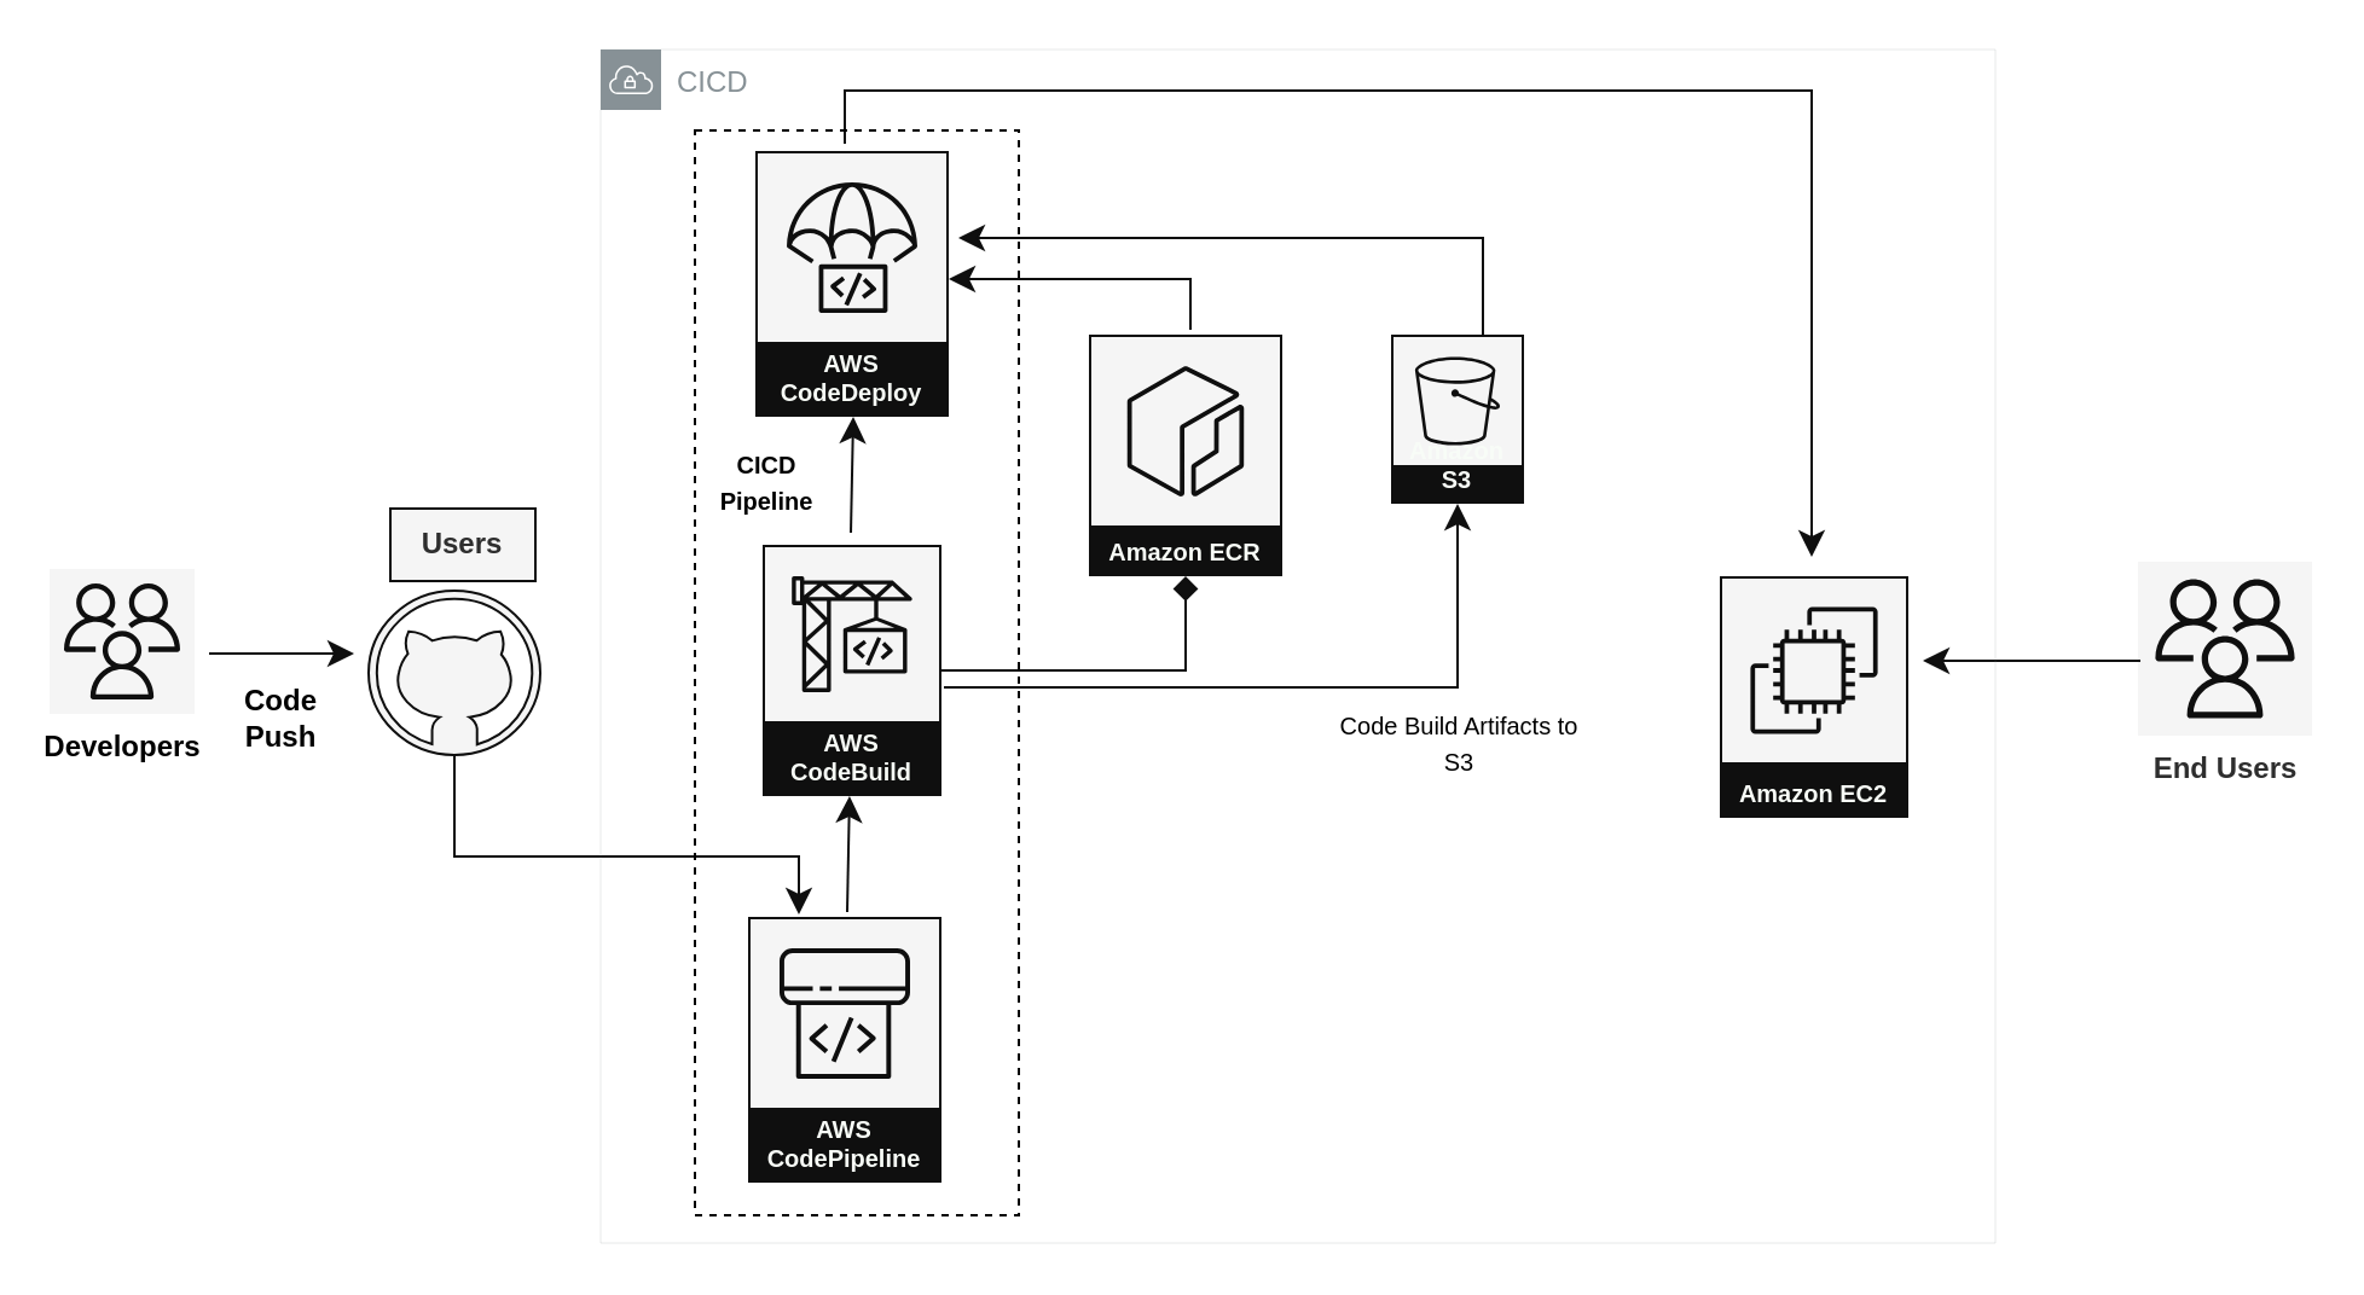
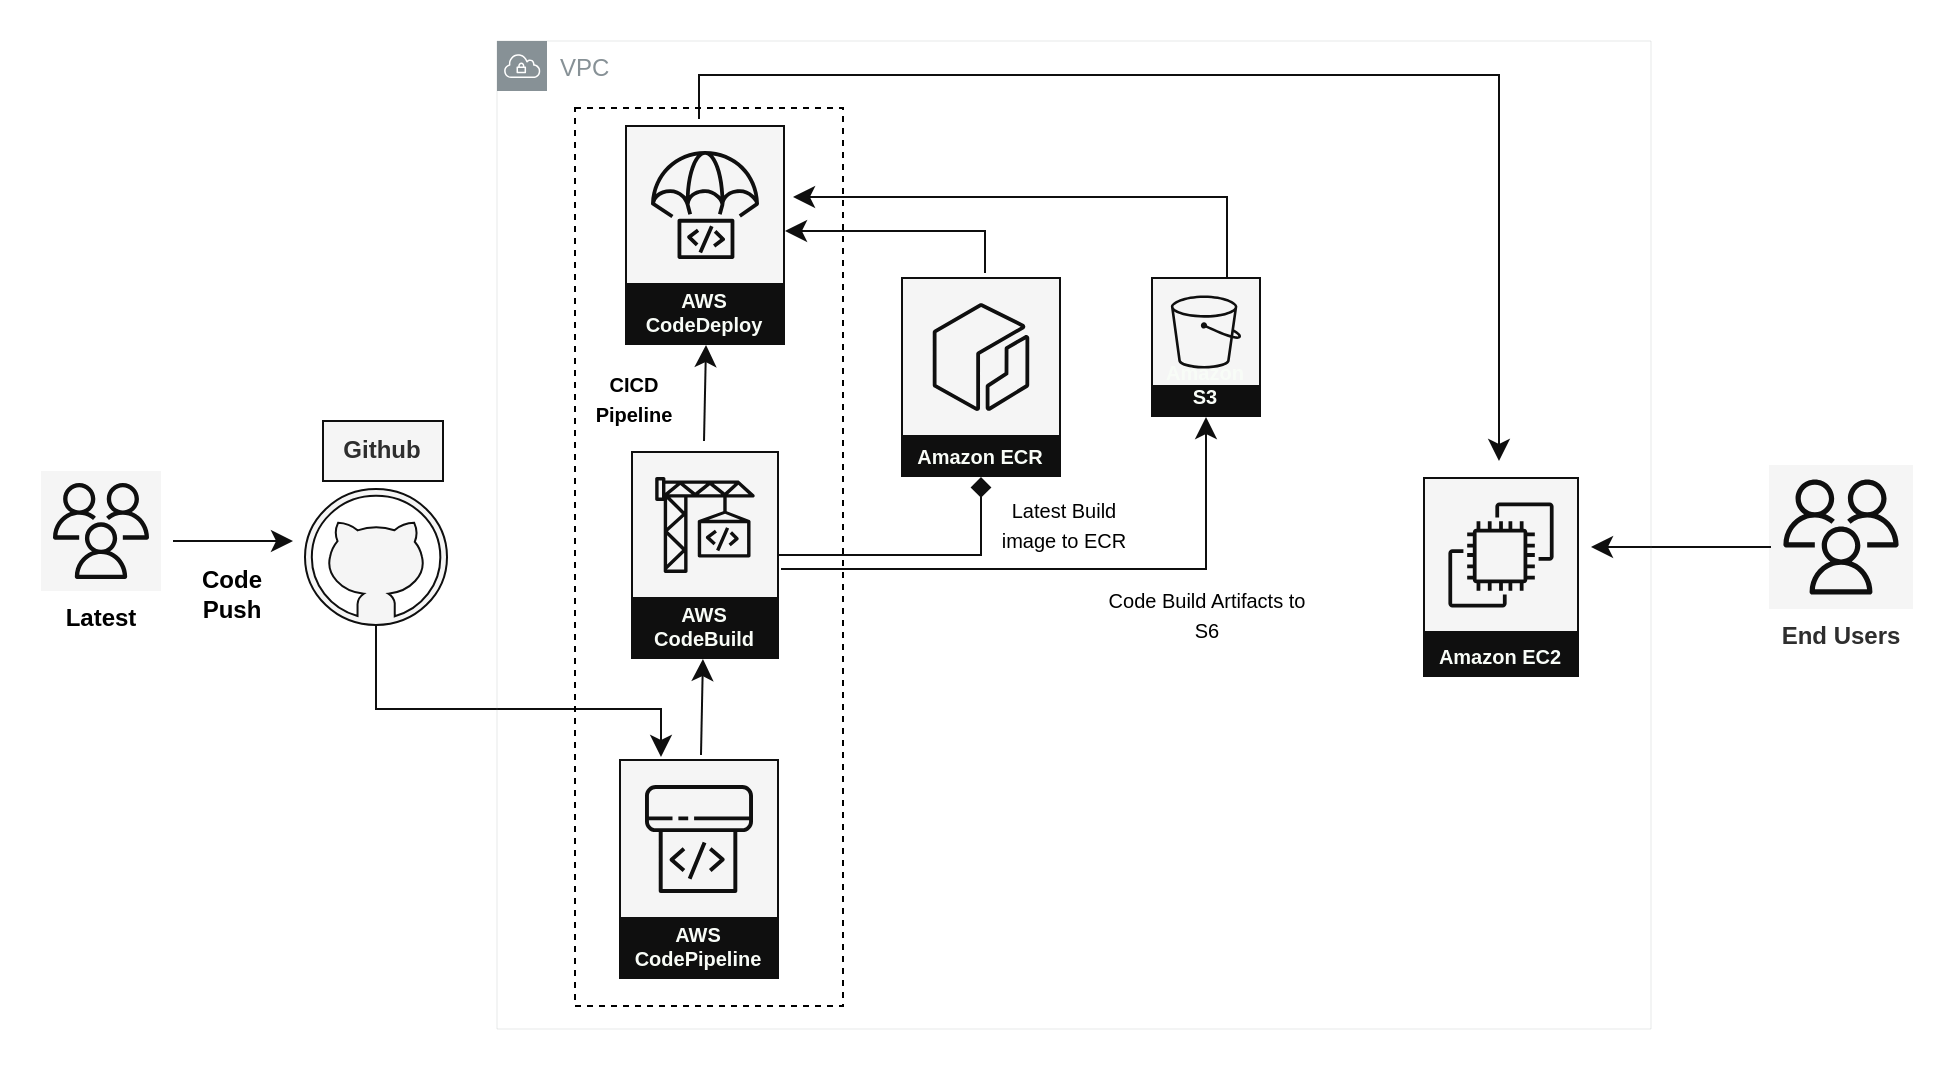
  <mxCell id="0" />
  <mxCell id="1" parent="0" />
  <mxCell id="2" value="" style="verticalLabelPosition=bottom;html=1;verticalAlign=top;align=center;shape=mxgraph.azure.github_code;pointerEvents=1;backgroundOutline=1;metaEdit=0;snapToPoint=1;fillColor=#f5f5f5;strokeColor=#0F0F0F;fontColor=light-dark(#f8fcf7, #c1c1c1);" vertex="1" parent="1"><mxGeometry x="152" y="244" width="71" height="68" as="geometry" /></mxCell>
  <mxCell id="3" value="AWS CodePipeline" style="sketch=0;outlineConnect=0;dashed=0;verticalLabelPosition=middle;verticalAlign=bottom;align=center;html=1;whiteSpace=wrap;fontSize=10;fontStyle=1;spacing=3;shape=mxgraph.aws4.productIcon;prIcon=mxgraph.aws4.codepipeline;backgroundOutline=1;metaEdit=0;snapToPoint=1;fillColor=#f5f5f5;strokeColor=#0F0F0F;fontColor=light-dark(#f8fcf7, #c1c1c1);" vertex="1" parent="1"><mxGeometry x="309" y="379" width="80" height="110" as="geometry" /></mxCell>
  <mxCell id="4" value="AWS CodeBuild" style="sketch=0;outlineConnect=0;dashed=0;verticalLabelPosition=middle;verticalAlign=bottom;align=center;html=1;whiteSpace=wrap;fontSize=10;fontStyle=1;spacing=3;shape=mxgraph.aws4.productIcon;prIcon=mxgraph.aws4.codebuild;backgroundOutline=1;metaEdit=0;snapToPoint=1;fillColor=#f5f5f5;strokeColor=#0F0F0F;fontColor=light-dark(#f8fcf7, #c1c1c1);" vertex="1" parent="1"><mxGeometry x="315" y="225" width="74" height="104" as="geometry" /></mxCell>
  <mxCell id="5" value="AWS CodeDeploy" style="sketch=0;outlineConnect=0;dashed=0;verticalLabelPosition=middle;verticalAlign=bottom;align=center;html=1;whiteSpace=wrap;fontSize=10;fontStyle=1;spacing=3;shape=mxgraph.aws4.productIcon;prIcon=mxgraph.aws4.codedeploy;backgroundOutline=1;metaEdit=0;snapToPoint=1;fillColor=#f5f5f5;strokeColor=#0F0F0F;fontColor=light-dark(#f8fcf7, #c1c1c1);" vertex="1" parent="1"><mxGeometry x="312" y="62" width="80" height="110" as="geometry" /></mxCell>
  <mxCell id="6" value="Amazon ECR" style="sketch=0;outlineConnect=0;dashed=0;verticalLabelPosition=middle;verticalAlign=bottom;align=center;html=1;whiteSpace=wrap;fontSize=10;fontStyle=1;spacing=3;shape=mxgraph.aws4.productIcon;prIcon=mxgraph.aws4.ecr;backgroundOutline=1;metaEdit=0;snapToPoint=1;fillColor=#f5f5f5;strokeColor=#0F0F0F;fontColor=light-dark(#f8fcf7, #c1c1c1);" vertex="1" parent="1"><mxGeometry x="450" y="138" width="80" height="100" as="geometry" /></mxCell>
  <mxCell id="7" value="Amazon S3" style="sketch=0;outlineConnect=0;dashed=0;verticalLabelPosition=middle;verticalAlign=bottom;align=center;html=1;whiteSpace=wrap;fontSize=10;fontStyle=1;spacing=3;shape=mxgraph.aws4.productIcon;prIcon=mxgraph.aws4.s3;backgroundOutline=1;metaEdit=0;snapToPoint=1;fillColor=#f5f5f5;strokeColor=#0F0F0F;fontColor=light-dark(#f8fcf7, #c1c1c1);" vertex="1" parent="1"><mxGeometry x="575" y="138" width="55" height="70" as="geometry" /></mxCell>
  <mxCell id="8" value="Amazon EC2" style="sketch=0;outlineConnect=0;dashed=0;verticalLabelPosition=middle;verticalAlign=bottom;align=center;html=1;whiteSpace=wrap;fontSize=10;fontStyle=1;spacing=3;shape=mxgraph.aws4.productIcon;prIcon=mxgraph.aws4.ec2;backgroundOutline=1;metaEdit=0;snapToPoint=1;fillColor=#f5f5f5;strokeColor=#0F0F0F;fontColor=light-dark(#f8fcf7, #c1c1c1);" vertex="1" parent="1"><mxGeometry x="711" y="238" width="78" height="100" as="geometry" /></mxCell>
- <mxCell id="9" value="&lt;b&gt;&lt;font style=&quot;color: rgb(0, 0, 0);&quot;&gt;Developers&lt;/font&gt;&lt;/b&gt;" style="sketch=0;outlineConnect=0;dashed=0;verticalLabelPosition=bottom;verticalAlign=top;align=center;html=1;fontSize=12;fontStyle=0;aspect=fixed;shape=mxgraph.aws4.resourceIcon;resIcon=mxgraph.aws4.users;backgroundOutline=1;metaEdit=0;snapToPoint=1;fillColor=#f5f5f5;strokeColor=#0F0F0F;fontColor=light-dark(#f8fcf7, #c1c1c1);" vertex="1" parent="1"><mxGeometry x="20" y="235" width="60" height="60" as="geometry" /></mxCell>
+ <mxCell id="9" value="&lt;b&gt;&lt;font style=&quot;color: rgb(0, 0, 0);&quot;&gt;Latest&lt;/font&gt;&lt;/b&gt;" style="sketch=0;outlineConnect=0;dashed=0;verticalLabelPosition=bottom;verticalAlign=top;align=center;html=1;fontSize=12;fontStyle=0;aspect=fixed;shape=mxgraph.aws4.resourceIcon;resIcon=mxgraph.aws4.users;backgroundOutline=1;metaEdit=0;snapToPoint=1;fillColor=#f5f5f5;strokeColor=#0F0F0F;fontColor=light-dark(#f8fcf7, #c1c1c1);" vertex="1" parent="1"><mxGeometry x="20" y="235" width="60" height="60" as="geometry" /></mxCell>
  <mxCell id="10" value="" style="endArrow=classic;html=1;rounded=0;fontSize=12;startSize=8;endSize=8;curved=1;backgroundOutline=1;metaEdit=0;snapToPoint=1;fillColor=#f5f5f5;strokeColor=#0F0F0F;fontColor=light-dark(#f8fcf7, #c1c1c1);" edge="1" parent="1"><mxGeometry width="50" height="50" relative="1" as="geometry"><mxPoint x="86" y="270" as="sourcePoint" /><mxPoint x="146" y="270" as="targetPoint" /></mxGeometry></mxCell>
  <mxCell id="11" value="" style="edgeStyle=segmentEdgeStyle;endArrow=diamond;html=1;curved=0;rounded=0;endSize=8;startSize=8;fontSize=12;backgroundOutline=1;metaEdit=0;snapToPoint=1;fillColor=#f5f5f5;strokeColor=#0F0F0F;fontColor=light-dark(#f8fcf7, #c1c1c1);" edge="1" parent="1" source="4" target="6"><mxGeometry width="50" height="50" relative="1" as="geometry"><mxPoint x="155" y="353" as="sourcePoint" /><mxPoint x="234.5" y="452" as="targetPoint" /></mxGeometry></mxCell>
  <mxCell id="12" value="" style="edgeStyle=segmentEdgeStyle;endArrow=classic;html=1;curved=0;rounded=0;endSize=8;startSize=8;fontSize=12;backgroundOutline=1;metaEdit=0;snapToPoint=1;fillColor=#f5f5f5;strokeColor=#0F0F0F;fontColor=light-dark(#f8fcf7, #c1c1c1);" edge="1" parent="1" target="7"><mxGeometry width="50" height="50" relative="1" as="geometry"><mxPoint x="390" y="284" as="sourcePoint" /><mxPoint x="653" y="351" as="targetPoint" /></mxGeometry></mxCell>
  <mxCell id="13" value="" style="edgeStyle=segmentEdgeStyle;endArrow=classic;html=1;curved=0;rounded=0;endSize=8;startSize=8;fontSize=12;backgroundOutline=1;metaEdit=0;snapToPoint=1;fillColor=#f5f5f5;strokeColor=#0F0F0F;fontColor=light-dark(#f8fcf7, #c1c1c1);" edge="1" parent="1" source="7"><mxGeometry width="50" height="50" relative="1" as="geometry"><mxPoint x="605" y="137" as="sourcePoint" /><mxPoint x="396" y="98" as="targetPoint" /><Array as="points"><mxPoint x="613" y="98" /></Array></mxGeometry></mxCell>
  <mxCell id="14" value="" style="edgeStyle=elbowEdgeStyle;elbow=vertical;endArrow=classic;html=1;curved=0;rounded=0;endSize=8;startSize=8;fontSize=12;exitX=0.5;exitY=1;exitDx=0;exitDy=0;exitPerimeter=0;backgroundOutline=1;metaEdit=0;snapToPoint=1;fillColor=#f5f5f5;strokeColor=#0F0F0F;fontColor=light-dark(#f8fcf7, #c1c1c1);" edge="1" parent="1" source="2"><mxGeometry width="50" height="50" relative="1" as="geometry"><mxPoint x="463" y="348" as="sourcePoint" /><mxPoint x="330" y="378" as="targetPoint" /><Array as="points"><mxPoint x="247" y="354" /></Array></mxGeometry></mxCell>
  <mxCell id="15" value="" style="endArrow=classic;html=1;rounded=0;fontSize=12;startSize=8;endSize=8;curved=1;backgroundOutline=1;metaEdit=0;snapToPoint=1;fillColor=#f5f5f5;strokeColor=#0F0F0F;fontColor=light-dark(#f8fcf7, #c1c1c1);" edge="1" parent="1" target="4"><mxGeometry width="50" height="50" relative="1" as="geometry"><mxPoint x="350" y="377" as="sourcePoint" /><mxPoint x="513" y="298" as="targetPoint" /></mxGeometry></mxCell>
  <mxCell id="16" value="" style="endArrow=classic;html=1;rounded=0;fontSize=12;startSize=8;endSize=8;curved=1;backgroundOutline=1;metaEdit=0;snapToPoint=1;fillColor=#f5f5f5;strokeColor=#0F0F0F;fontColor=light-dark(#f8fcf7, #c1c1c1);" edge="1" parent="1"><mxGeometry width="50" height="50" relative="1" as="geometry"><mxPoint x="351.5" y="220" as="sourcePoint" /><mxPoint x="352.5" y="172" as="targetPoint" /></mxGeometry></mxCell>
  <mxCell id="17" value="" style="edgeStyle=elbowEdgeStyle;elbow=vertical;endArrow=classic;html=1;curved=0;rounded=0;endSize=8;startSize=8;fontSize=12;backgroundOutline=1;metaEdit=0;snapToPoint=1;labelBackgroundColor=none;fontColor=light-dark(#f8fcf7, #c1c1c1);fillColor=#f5f5f5;strokeColor=#0F0F0F;" edge="1" parent="1"><mxGeometry width="50" height="50" relative="1" as="geometry"><mxPoint x="349" y="59" as="sourcePoint" /><mxPoint x="749" y="230" as="targetPoint" /><Array as="points"><mxPoint x="643" y="37" /></Array></mxGeometry></mxCell>
  <mxCell id="18" value="&lt;b&gt;&lt;font style=&quot;color: rgb(46, 46, 46);&quot;&gt;End Users&lt;/font&gt;&lt;/b&gt;" style="sketch=0;outlineConnect=0;dashed=0;verticalLabelPosition=bottom;verticalAlign=top;align=center;html=1;fontSize=12;fontStyle=0;aspect=fixed;shape=mxgraph.aws4.resourceIcon;resIcon=mxgraph.aws4.users;backgroundOutline=1;metaEdit=0;snapToPoint=1;fillColor=#f5f5f5;strokeColor=#0F0F0F;fontColor=light-dark(#f8fcf7, #c1c1c1);" vertex="1" parent="1"><mxGeometry x="884" y="232" width="72" height="72" as="geometry" /></mxCell>
  <mxCell id="19" value="" style="endArrow=classic;html=1;rounded=0;fontSize=12;startSize=8;endSize=8;curved=1;backgroundOutline=1;metaEdit=0;snapToPoint=1;fillColor=#f5f5f5;strokeColor=#0F0F0F;fontColor=light-dark(#f8fcf7, #c1c1c1);" edge="1" parent="1"><mxGeometry width="50" height="50" relative="1" as="geometry"><mxPoint x="885" y="273" as="sourcePoint" /><mxPoint x="795" y="273" as="targetPoint" /></mxGeometry></mxCell>
- <mxCell id="20" value="&lt;b&gt;&lt;font style=&quot;color: rgb(46, 46, 46);&quot;&gt;Users&lt;/font&gt;&lt;/b&gt;" style="text;html=1;align=center;verticalAlign=middle;whiteSpace=wrap;rounded=0;fillColor=#f5f5f5;strokeColor=#0F0F0F;fontColor=light-dark(#f8fcf7, #c1c1c1);" vertex="1" parent="1"><mxGeometry x="161" y="210" width="60" height="30" as="geometry" /></mxCell>
+ <mxCell id="20" value="&lt;b&gt;&lt;font style=&quot;color: rgb(46, 46, 46);&quot;&gt;Github&lt;/font&gt;&lt;/b&gt;" style="text;html=1;align=center;verticalAlign=middle;whiteSpace=wrap;rounded=0;fillColor=#f5f5f5;strokeColor=#0F0F0F;fontColor=light-dark(#f8fcf7, #c1c1c1);" vertex="1" parent="1"><mxGeometry x="161" y="210" width="60" height="30" as="geometry" /></mxCell>
  <mxCell id="21" value="" style="rounded=0;whiteSpace=wrap;html=1;labelBackgroundColor=light-dark(#e66060, #ededed);fillColor=none;dashed=1;" vertex="1" parent="1"><mxGeometry x="287" y="53.5" width="134" height="449" as="geometry" /></mxCell>
  <mxCell id="22" value="&lt;font style=&quot;font-size: 10px;&quot;&gt;&lt;b&gt;CICD Pipeline&lt;/b&gt;&lt;/font&gt;" style="text;html=1;align=center;verticalAlign=middle;whiteSpace=wrap;rounded=0;" vertex="1" parent="1"><mxGeometry x="287" y="184" width="60" height="30" as="geometry" /></mxCell>
  <mxCell id="23" value="&lt;b&gt;Code Push&lt;/b&gt;" style="text;html=1;align=center;verticalAlign=middle;whiteSpace=wrap;rounded=0;" vertex="1" parent="1"><mxGeometry x="86" y="282" width="60" height="30" as="geometry" /></mxCell>
- <mxCell id="24" value="&lt;font style=&quot;font-size: 10px;&quot;&gt;Code Build Artifacts to S3&lt;/font&gt;" style="text;html=1;align=center;verticalAlign=middle;whiteSpace=wrap;rounded=0;" vertex="1" parent="1"><mxGeometry x="546" y="292" width="115" height="30" as="geometry" /></mxCell>
+ <mxCell id="24" value="&lt;font style=&quot;font-size: 10px;&quot;&gt;Code Build Artifacts to S6&lt;/font&gt;" style="text;html=1;align=center;verticalAlign=middle;whiteSpace=wrap;rounded=0;" vertex="1" parent="1"><mxGeometry x="546" y="292" width="115" height="30" as="geometry" /></mxCell>
  <mxCell id="25" value="" style="edgeStyle=segmentEdgeStyle;endArrow=classic;html=1;curved=0;rounded=0;endSize=8;startSize=8;fontSize=12;backgroundOutline=1;metaEdit=0;snapToPoint=1;fillColor=#f5f5f5;strokeColor=#0F0F0F;fontColor=light-dark(#f8fcf7, #c1c1c1);" edge="1" parent="1" target="5"><mxGeometry width="50" height="50" relative="1" as="geometry"><mxPoint x="492" y="136" as="sourcePoint" /><mxPoint x="459" y="115" as="targetPoint" /><Array as="points"><mxPoint x="492" y="115" /></Array></mxGeometry></mxCell>
- <mxCell id="27" value="CICD" style="sketch=0;outlineConnect=0;gradientColor=none;html=1;whiteSpace=wrap;fontSize=12;fontStyle=0;shape=mxgraph.aws4.group;grIcon=mxgraph.aws4.group_vpc;strokeColor=#879196;fillColor=none;verticalAlign=top;align=left;spacingLeft=30;fontColor=#879196;dashed=1;dashPattern=8 8;strokeWidth=0;" vertex="1" parent="1"><mxGeometry x="248" y="20" width="577" height="494" as="geometry" /></mxCell>
+ <mxCell id="26" value="&lt;font style=&quot;font-size: 10px;&quot;&gt;Latest Build image to ECR&lt;/font&gt;" style="text;html=1;align=center;verticalAlign=middle;whiteSpace=wrap;rounded=0;" vertex="1" parent="1"><mxGeometry x="492" y="247" width="80" height="30" as="geometry" /></mxCell>
+ <mxCell id="27" value="VPC" style="sketch=0;outlineConnect=0;gradientColor=none;html=1;whiteSpace=wrap;fontSize=12;fontStyle=0;shape=mxgraph.aws4.group;grIcon=mxgraph.aws4.group_vpc;strokeColor=#879196;fillColor=none;verticalAlign=top;align=left;spacingLeft=30;fontColor=#879196;dashed=1;dashPattern=8 8;strokeWidth=0;" vertex="1" parent="1"><mxGeometry x="248" y="20" width="577" height="494" as="geometry" /></mxCell>
